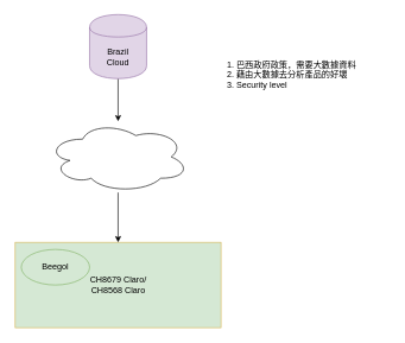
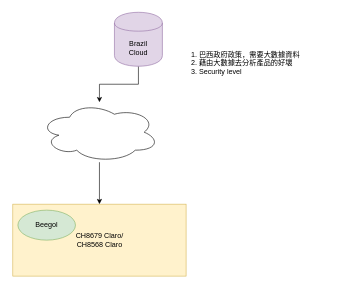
  <mxCell id="0" />
  <mxCell id="1" parent="0" />
- <mxCell id="2" value="CH8679 Claro/&lt;br&gt;CH8568 Claro" style="rounded=0;whiteSpace=wrap;html=1;fillColor=#d5e8d4;strokeColor=#d6b656;" vertex="1" parent="1"><mxGeometry x="20.5" y="340" width="289" height="120" as="geometry" /></mxCell>
+ <mxCell id="2" value="CH8679 Claro/&lt;br&gt;CH8568 Claro" style="rounded=0;whiteSpace=wrap;html=1;fillColor=#fff2cc;strokeColor=#d6b656;" vertex="1" parent="1"><mxGeometry x="20.5" y="340" width="289" height="120" as="geometry" /></mxCell>
  <mxCell id="3" value="Beegol" style="ellipse;whiteSpace=wrap;html=1;fillColor=#d5e8d4;strokeColor=#82b366;" vertex="1" parent="1"><mxGeometry x="29" y="350" width="96" height="50" as="geometry" /></mxCell>
  <mxCell id="4" value="" style="edgeStyle=orthogonalEdgeStyle;rounded=0;orthogonalLoop=1;jettySize=auto;html=1;entryX=0.5;entryY=0;entryDx=0;entryDy=0;" edge="1" parent="1" source="5" target="2"><mxGeometry relative="1" as="geometry" /></mxCell>
  <mxCell id="5" value="" style="ellipse;shape=cloud;whiteSpace=wrap;html=1;" vertex="1" parent="1"><mxGeometry x="65.5" y="170" width="199" height="100" as="geometry" /></mxCell>
  <mxCell id="6" value="" style="edgeStyle=orthogonalEdgeStyle;rounded=0;orthogonalLoop=1;jettySize=auto;html=1;" edge="1" parent="1" source="7" target="5"><mxGeometry relative="1" as="geometry" /></mxCell>
- <mxCell id="7" value="Brazil&lt;br&gt;Cloud" style="shape=cylinder;whiteSpace=wrap;html=1;boundedLbl=1;backgroundOutline=1;fillColor=#e1d5e7;strokeColor=#9673a6;" vertex="1" parent="1"><mxGeometry x="125" y="20" width="80" height="90" as="geometry" /></mxCell>
+ <mxCell id="7" value="Brazil&lt;br&gt;Cloud" style="shape=cylinder;whiteSpace=wrap;html=1;boundedLbl=1;backgroundOutline=1;fillColor=#e1d5e7;strokeColor=#9673a6;" vertex="1" parent="1"><mxGeometry x="190" y="20" width="80" height="90" as="geometry" /></mxCell>
  <mxCell id="8" value="1. 巴西政府政策，需要大數據資料&lt;br&gt;2. 藉由大數據去分析產品的好壞&lt;br&gt;3. Security level" style="text;html=1;strokeColor=none;fillColor=none;align=left;verticalAlign=middle;whiteSpace=wrap;rounded=0;horizontal=1;" vertex="1" parent="1"><mxGeometry x="316" y="60" width="230" height="90" as="geometry" /></mxCell>
